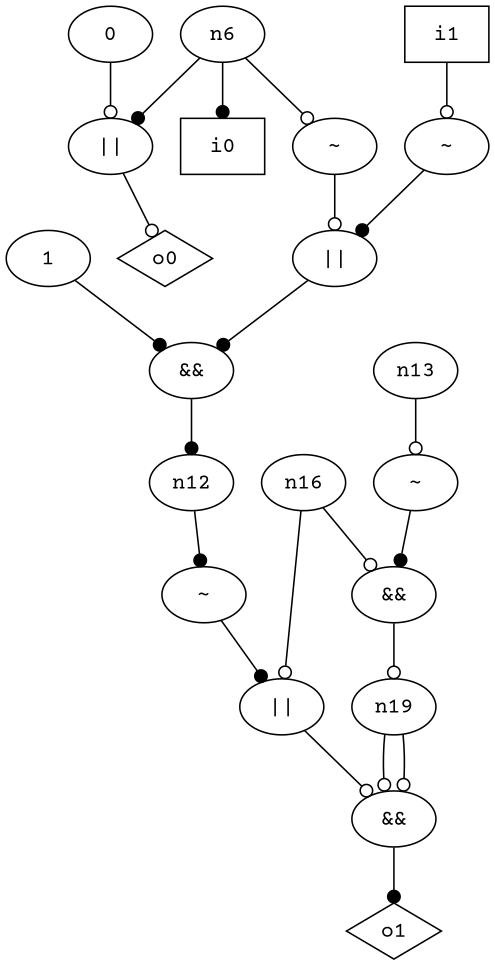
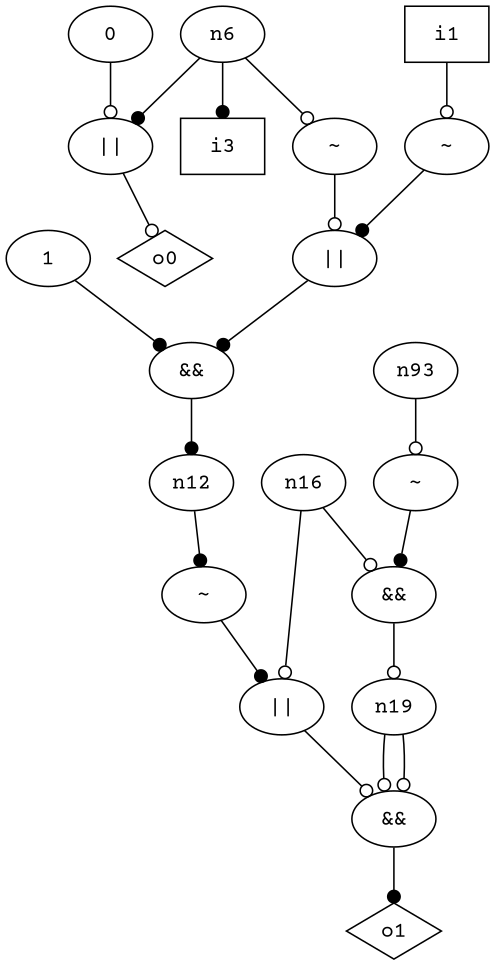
  digraph {
    fontname="Courier Prime"
    node [fontname="Courier Prime"]
    edge [arrowhead=odot fontname="Courier Prime"]
-   n0 [label=i0 shape=box]
+   n0 [label=i3 shape=box]
    n6
    n8 [label="||"]
    n9 [label="~"]
    n1 [label=i1 shape=box]
    n7 [label="~"]
    n10 [label="||"]
    n2 [label=o0 shape=diamond]
    n3 [label=o1 shape=diamond]
    n4 [label=0]
    n5 [label=1]
    n11 [label="&&"]
    n12
    n14 [label="~"]
    n15 [label="~"]
-   n13
+   n13 [label=n93]
    n17 [label="||"]
    n18 [label="&&"]
    n16
    n20 [label="&&"]
    n19
    n6 -> n0 [arrowhead=dot]
    n6 -> n8 [arrowhead=dot]
    n6 -> n9
    n8 -> n2
    n9 -> n10
    n1 -> n7
    n7 -> n10 [arrowhead=dot]
    n10 -> n11 [arrowhead=dot]
    n4 -> n8
    n5 -> n11 [arrowhead=dot]
    n11 -> n12 [arrowhead=dot]
    n12 -> n14 [arrowhead=dot]
    n14 -> n17 [arrowhead=dot]
    n15 -> n18 [arrowhead=dot]
    n13 -> n15
    n17 -> n20
    n18 -> n19
    n16 -> n17
    n16 -> n18
    n20 -> n3 [arrowhead=dot]
    n19 -> n20
    n19 -> n20
  }
